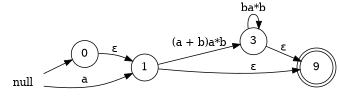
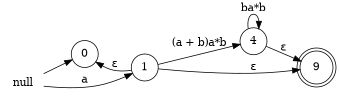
  digraph {
    rankdir=LR
    node [shape=circle]
    null [shape=plaintext]
    0
    1
-   3
+   3 [label=4]
    n5 [label=9 shape=doublecircle]
    null -> 0
    null -> 1 [label=a]
-   0 -> 1 [label="&#949;"]
+   1 -> 0 [label="&#949;"]
    1 -> 3 [label="(a + b)a*b"]
    1 -> n5 [label="&#949;"]
    3 -> 3 [label="ba*b"]
    3 -> n5 [label="&#949;"]
  }
